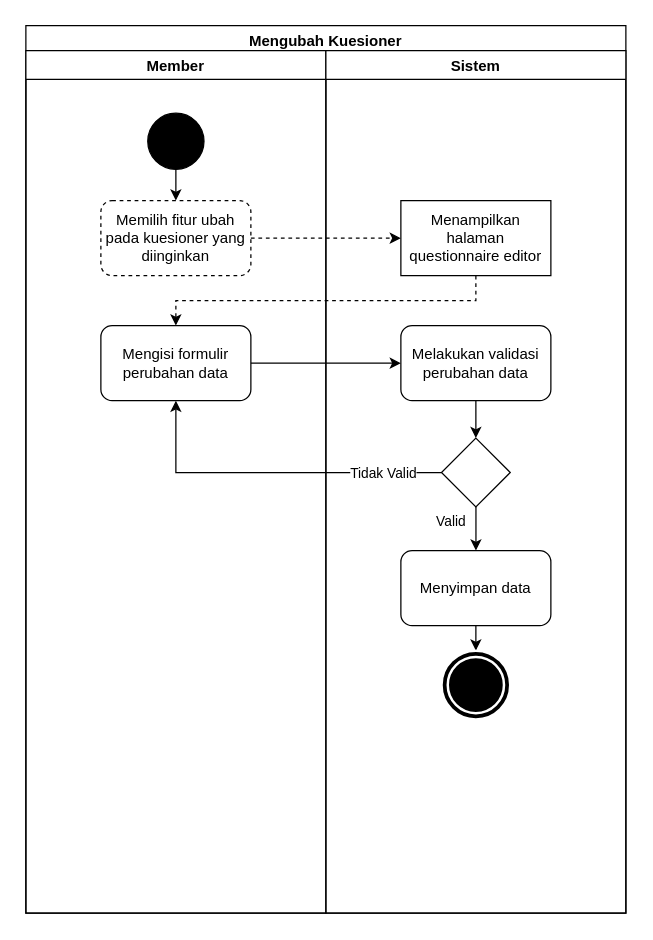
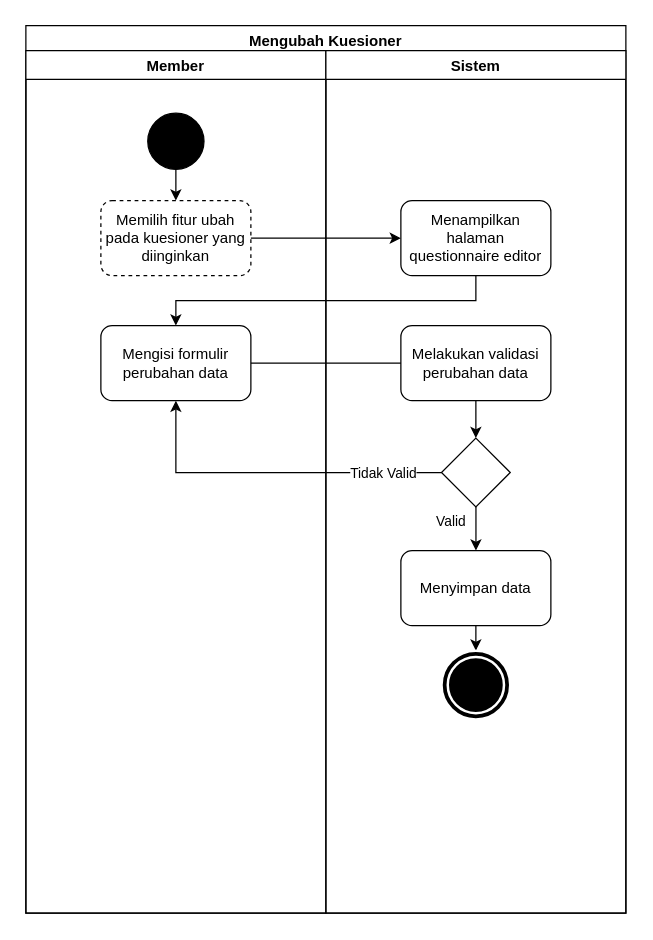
  <mxCell id="0" />
  <mxCell id="1" parent="0" />
  <mxCell id="2" value="Mengubah Kuesioner" style="swimlane;fillColor=none;" parent="1" vertex="1"><mxGeometry x="20" y="20" width="480" height="710" as="geometry" /></mxCell>
  <mxCell id="3" value="Member" style="swimlane;" parent="2" vertex="1"><mxGeometry y="20" width="240" height="690" as="geometry" /></mxCell>
  <mxCell id="4" style="edgeStyle=orthogonalEdgeStyle;rounded=0;orthogonalLoop=1;jettySize=auto;html=1;" edge="1" parent="3" source="5" target="6"><mxGeometry relative="1" as="geometry" /></mxCell>
  <mxCell id="5" value="" style="ellipse;whiteSpace=wrap;html=1;aspect=fixed;fillColor=#000000;" parent="3" vertex="1"><mxGeometry x="97.5" y="50" width="45" height="45" as="geometry" /></mxCell>
  <mxCell id="6" value="Memilih fitur ubah pada kuesioner yang diinginkan" style="rounded=1;whiteSpace=wrap;html=1;fillColor=none;dashed=1;" parent="3" vertex="1"><mxGeometry x="60" y="120" width="120" height="60" as="geometry" /></mxCell>
  <mxCell id="7" value="&lt;span&gt;Mengisi formulir perubahan data&lt;/span&gt;" style="rounded=1;whiteSpace=wrap;html=1;fillColor=none;" parent="3" vertex="1"><mxGeometry x="60" y="220" width="120" height="60" as="geometry" /></mxCell>
  <mxCell id="8" value="Sistem" style="swimlane;" parent="2" vertex="1"><mxGeometry x="240" y="20" width="240" height="690" as="geometry" /></mxCell>
- <mxCell id="9" value="Menampilkan halaman questionnaire editor" style="whiteSpace=wrap;html=1;fillColor=none;rounded=0;" parent="8" vertex="1"><mxGeometry x="60" y="120" width="120" height="60" as="geometry" /></mxCell>
+ <mxCell id="9" value="Menampilkan halaman questionnaire editor" style="rounded=1;whiteSpace=wrap;html=1;fillColor=none;" parent="8" vertex="1"><mxGeometry x="60" y="120" width="120" height="60" as="geometry" /></mxCell>
  <mxCell id="10" value="Melakukan validasi perubahan data" style="rounded=1;whiteSpace=wrap;html=1;fillColor=none;" parent="8" vertex="1"><mxGeometry x="60" y="220" width="120" height="60" as="geometry" /></mxCell>
  <mxCell id="11" value="Valid" style="edgeStyle=orthogonalEdgeStyle;rounded=0;orthogonalLoop=1;jettySize=auto;html=1;" parent="8" edge="1"><mxGeometry x="-0.333" y="-20" relative="1" as="geometry"><mxPoint as="offset" /><mxPoint x="120.059" y="364.941" as="sourcePoint" /><mxPoint x="120.059" y="400" as="targetPoint" /></mxGeometry></mxCell>
  <mxCell id="12" value="" style="rhombus;whiteSpace=wrap;html=1;fillColor=none;" parent="8" vertex="1"><mxGeometry x="92.5" y="310" width="55" height="55" as="geometry" /></mxCell>
  <mxCell id="13" style="edgeStyle=orthogonalEdgeStyle;rounded=0;orthogonalLoop=1;jettySize=auto;html=1;" parent="8" source="10" target="12" edge="1"><mxGeometry relative="1" as="geometry" /></mxCell>
  <mxCell id="14" style="edgeStyle=orthogonalEdgeStyle;rounded=0;orthogonalLoop=1;jettySize=auto;html=1;" parent="8" source="15" target="16" edge="1"><mxGeometry relative="1" as="geometry" /></mxCell>
  <mxCell id="15" value="Menyimpan data" style="rounded=1;whiteSpace=wrap;html=1;fillColor=none;" parent="8" vertex="1"><mxGeometry x="60" y="400" width="120" height="60" as="geometry" /></mxCell>
  <mxCell id="16" value="" style="ellipse;shape=doubleEllipse;whiteSpace=wrap;html=1;aspect=fixed;fillColor=#000000;strokeColor=#FFFFFF;strokeWidth=2;" parent="8" vertex="1"><mxGeometry x="92.5" y="480" width="55" height="55" as="geometry" /></mxCell>
- <mxCell id="17" style="edgeStyle=orthogonalEdgeStyle;rounded=0;orthogonalLoop=1;jettySize=auto;html=1;dashed=1;" parent="2" source="6" target="9" edge="1"><mxGeometry relative="1" as="geometry" /></mxCell>
- <mxCell id="18" style="edgeStyle=orthogonalEdgeStyle;rounded=0;orthogonalLoop=1;jettySize=auto;html=1;entryX=0;entryY=0.5;entryDx=0;entryDy=0;" parent="2" source="7" target="10" edge="1"><mxGeometry relative="1" as="geometry" /></mxCell>
+ <mxCell id="17" style="edgeStyle=orthogonalEdgeStyle;rounded=0;orthogonalLoop=1;jettySize=auto;html=1;" parent="2" source="6" target="9" edge="1"><mxGeometry relative="1" as="geometry" /></mxCell>
+ <mxCell id="18" style="edgeStyle=orthogonalEdgeStyle;rounded=0;orthogonalLoop=1;jettySize=auto;html=1;entryX=0;entryY=0.5;entryDx=0;entryDy=0;endArrow=none;" parent="2" source="7" target="10" edge="1"><mxGeometry relative="1" as="geometry" /></mxCell>
  <mxCell id="19" style="edgeStyle=orthogonalEdgeStyle;rounded=0;orthogonalLoop=1;jettySize=auto;html=1;exitX=0;exitY=0.5;exitDx=0;exitDy=0;entryX=0.5;entryY=1;entryDx=0;entryDy=0;" parent="2" source="12" target="7" edge="1"><mxGeometry relative="1" as="geometry" /></mxCell>
  <mxCell id="20" value="Tidak Valid" style="edgeLabel;html=1;align=center;verticalAlign=middle;resizable=0;points=[];" parent="19" vertex="1" connectable="0"><mxGeometry x="-0.51" relative="1" as="geometry"><mxPoint x="19" as="offset" /></mxGeometry></mxCell>
- <mxCell id="21" style="edgeStyle=orthogonalEdgeStyle;rounded=0;orthogonalLoop=1;jettySize=auto;html=1;dashed=1;" parent="2" source="9" target="7" edge="1"><mxGeometry relative="1" as="geometry"><Array as="points"><mxPoint x="360" y="220" /><mxPoint x="120" y="220" /></Array></mxGeometry></mxCell>
+ <mxCell id="21" style="edgeStyle=orthogonalEdgeStyle;rounded=0;orthogonalLoop=1;jettySize=auto;html=1;" parent="2" source="9" target="7" edge="1"><mxGeometry relative="1" as="geometry"><Array as="points"><mxPoint x="360" y="220" /><mxPoint x="120" y="220" /></Array></mxGeometry></mxCell>
